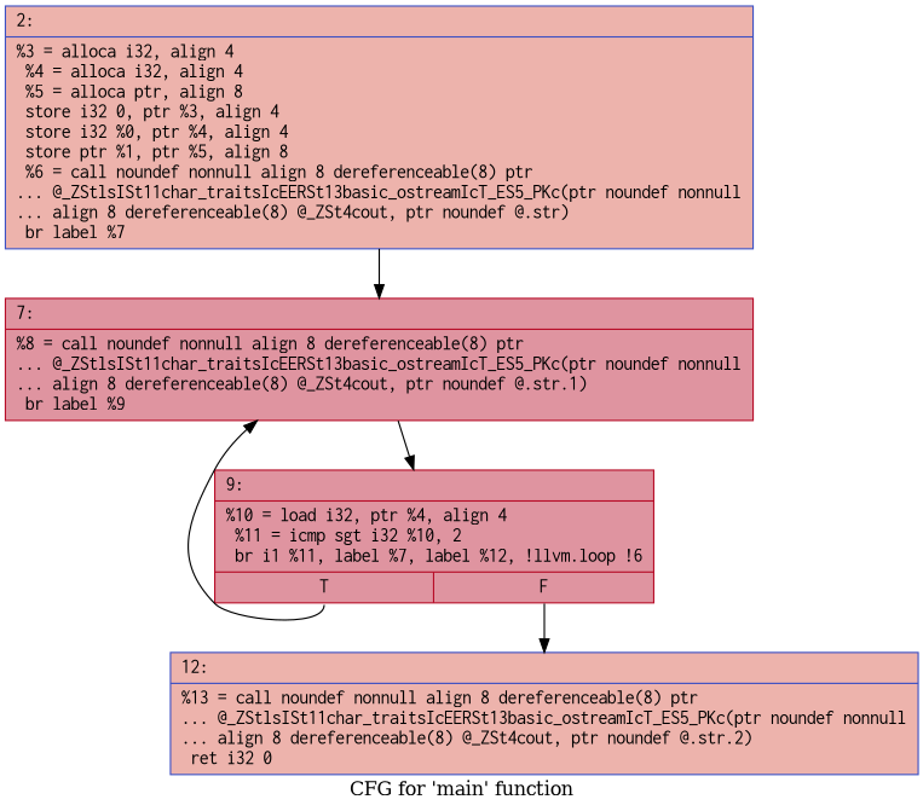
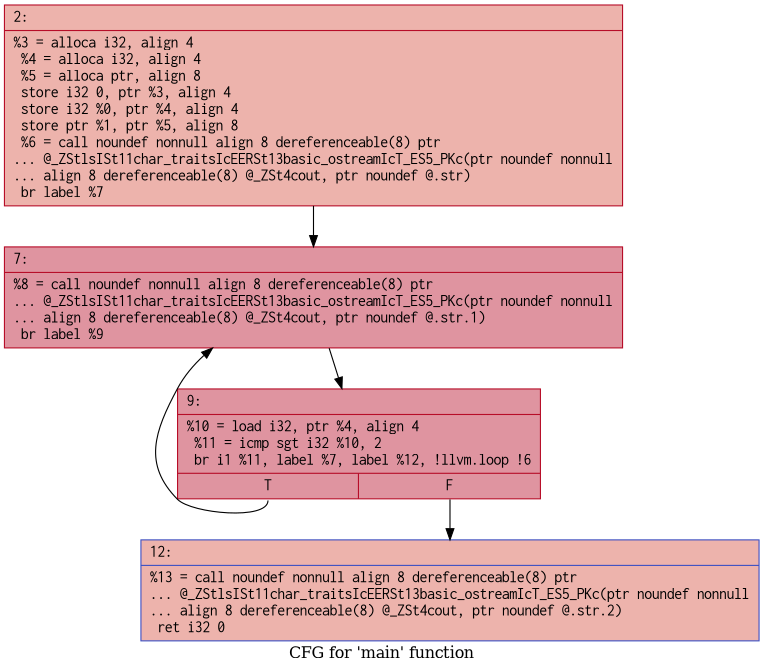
  digraph {
    label="CFG for 'main' function"
    node [color="#3d50c3ff" fillcolor="#d6524470" fontname=Courier shape=record style=filled]
-   n1 [label="{2:\l|  %3 = alloca i32, align 4\l  %4 = alloca i32, align 4\l  %5 = alloca ptr, align 8\l  store i32 0, ptr %3, align 4\l  store i32 %0, ptr %4, align 4\l  store ptr %1, ptr %5, align 8\l  %6 = call noundef nonnull align 8 dereferenceable(8) ptr\l... @_ZStlsISt11char_traitsIcEERSt13basic_ostreamIcT_ES5_PKc(ptr noundef nonnull\l... align 8 dereferenceable(8) @_ZSt4cout, ptr noundef @.str)\l  br label %7\l}"]
+   n1 [color="#b70d28ff" label="{2:\l|  %3 = alloca i32, align 4\l  %4 = alloca i32, align 4\l  %5 = alloca ptr, align 8\l  store i32 0, ptr %3, align 4\l  store i32 %0, ptr %4, align 4\l  store ptr %1, ptr %5, align 8\l  %6 = call noundef nonnull align 8 dereferenceable(8) ptr\l... @_ZStlsISt11char_traitsIcEERSt13basic_ostreamIcT_ES5_PKc(ptr noundef nonnull\l... align 8 dereferenceable(8) @_ZSt4cout, ptr noundef @.str)\l  br label %7\l}"]
    n2 [color="#b70d28ff" fillcolor="#b70d2870" label="{7:\l|  %8 = call noundef nonnull align 8 dereferenceable(8) ptr\l... @_ZStlsISt11char_traitsIcEERSt13basic_ostreamIcT_ES5_PKc(ptr noundef nonnull\l... align 8 dereferenceable(8) @_ZSt4cout, ptr noundef @.str.1)\l  br label %9\l}"]
    n3 [color="#b70d28ff" fillcolor="#b70d2870" label="{9:\l|  %10 = load i32, ptr %4, align 4\l  %11 = icmp sgt i32 %10, 2\l  br i1 %11, label %7, label %12, !llvm.loop !6\l|{<s0>T|<s1>F}}"]
    n4 [label="{12:\l|  %13 = call noundef nonnull align 8 dereferenceable(8) ptr\l... @_ZStlsISt11char_traitsIcEERSt13basic_ostreamIcT_ES5_PKc(ptr noundef nonnull\l... align 8 dereferenceable(8) @_ZSt4cout, ptr noundef @.str.2)\l  ret i32 0\l}"]
    n1 -> n2
    n2 -> n3
    n3 -> n2 [tailport=s0]
    n3 -> n4 [tailport=s1]
  }
